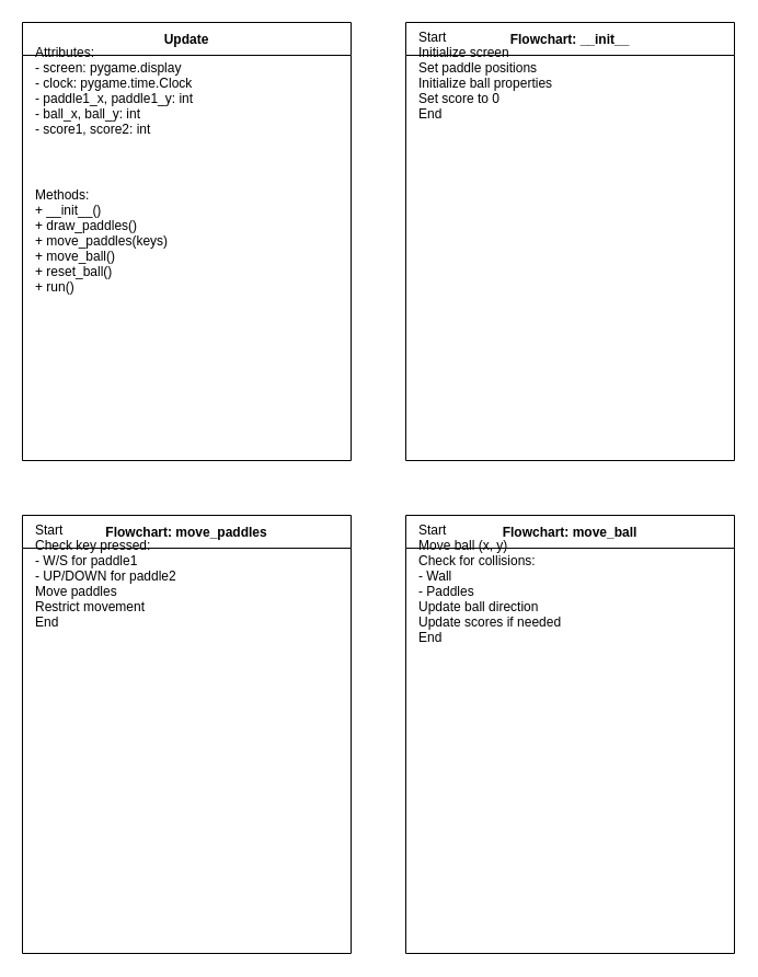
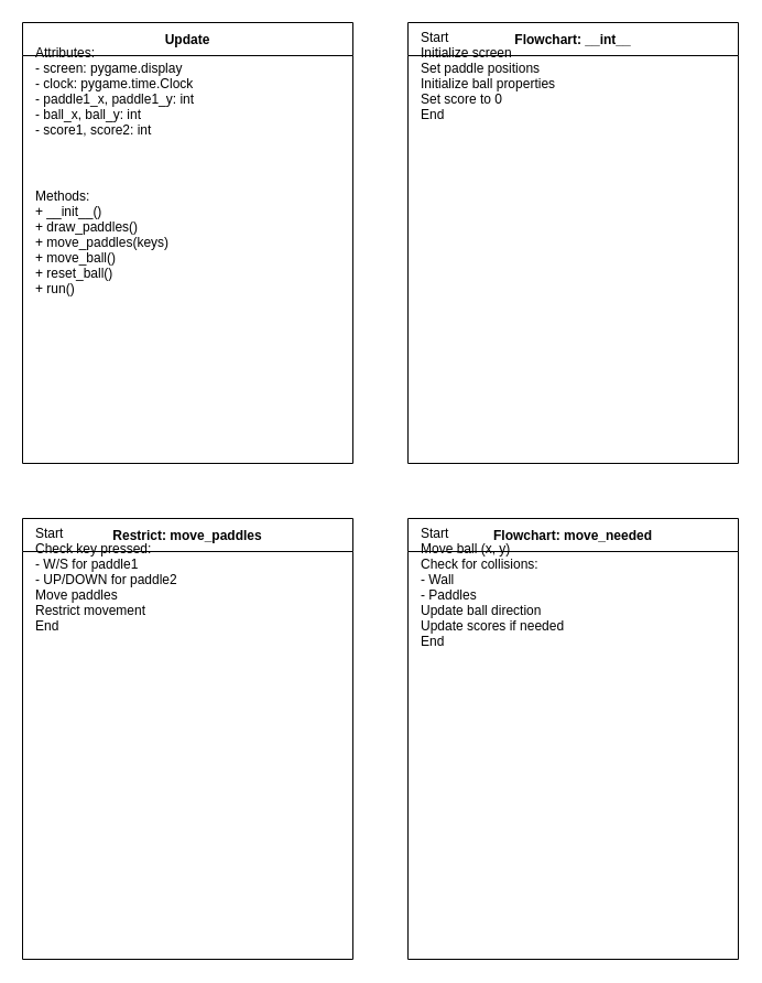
  <mxCell id="0" />
  <mxCell id="1" parent="0" />
  <mxCell id="2" value="Update" style="swimlane;align=center;fontStyle=1;childLayout=stackLayout;horizontal=1;startSize=30;" vertex="1" parent="1"><mxGeometry x="20" y="20" width="300" height="400" as="geometry" /></mxCell>
  <mxCell id="3" value="&#10;Attributes:&#10;- screen: pygame.display&#10;- clock: pygame.time.Clock&#10;- paddle1_x, paddle1_y: int&#10;- ball_x, ball_y: int&#10;- score1, score2: int" style="text;align=left;spacingLeft=10;verticalAlign=top;" vertex="1" parent="2"><mxGeometry width="300" height="120" as="geometry" /></mxCell>
  <mxCell id="4" value="&#10;Methods:&#10;+ __init__()&#10;+ draw_paddles()&#10;+ move_paddles(keys)&#10;+ move_ball()&#10;+ reset_ball()&#10;+ run()" style="text;align=left;spacingLeft=10;verticalAlign=top;" vertex="1" parent="2"><mxGeometry y="130" width="300" height="250" as="geometry" /></mxCell>
- <mxCell id="5" value="Flowchart: __init__" style="swimlane;fontStyle=1;align=center;horizontal=1;childLayout=stackLayout;startSize=30;" vertex="1" parent="1"><mxGeometry x="370" y="20" width="300" height="400" as="geometry" /></mxCell>
+ <mxCell id="5" value="Flowchart: __int__" style="swimlane;fontStyle=1;align=center;horizontal=1;childLayout=stackLayout;startSize=30;" vertex="1" parent="1"><mxGeometry x="370" y="20" width="300" height="400" as="geometry" /></mxCell>
  <mxCell id="6" value="Start&#10;Initialize screen&#10;Set paddle positions&#10;Initialize ball properties&#10;Set score to 0&#10;End" style="text;align=left;spacingLeft=10;" vertex="1" parent="5"><mxGeometry width="300" height="370" as="geometry" /></mxCell>
- <mxCell id="7" value="Flowchart: move_paddles" style="swimlane;fontStyle=1;align=center;horizontal=1;childLayout=stackLayout;startSize=30;" vertex="1" parent="1"><mxGeometry x="20" y="470" width="300" height="400" as="geometry" /></mxCell>
+ <mxCell id="7" value="Restrict: move_paddles" style="swimlane;fontStyle=1;align=center;horizontal=1;childLayout=stackLayout;startSize=30;" vertex="1" parent="1"><mxGeometry x="20" y="470" width="300" height="400" as="geometry" /></mxCell>
  <mxCell id="8" value="Start&#10;Check key pressed:&#10; - W/S for paddle1&#10; - UP/DOWN for paddle2&#10;Move paddles&#10;Restrict movement&#10;End" style="text;align=left;spacingLeft=10;" vertex="1" parent="7"><mxGeometry width="300" height="370" as="geometry" /></mxCell>
- <mxCell id="9" value="Flowchart: move_ball" style="swimlane;fontStyle=1;align=center;horizontal=1;childLayout=stackLayout;startSize=30;" vertex="1" parent="1"><mxGeometry x="370" y="470" width="300" height="400" as="geometry" /></mxCell>
+ <mxCell id="9" value="Flowchart: move_needed" style="swimlane;fontStyle=1;align=center;horizontal=1;childLayout=stackLayout;startSize=30;" vertex="1" parent="1"><mxGeometry x="370" y="470" width="300" height="400" as="geometry" /></mxCell>
  <mxCell id="10" value="Start&#10;Move ball (x, y)&#10;Check for collisions:&#10; - Wall&#10; - Paddles&#10;Update ball direction&#10;Update scores if needed&#10;End" style="text;align=left;spacingLeft=10;" vertex="1" parent="9"><mxGeometry width="300" height="370" as="geometry" /></mxCell>
